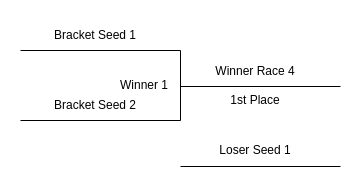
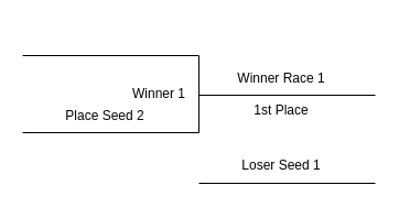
  <mxCell id="0" />
  <mxCell id="1" parent="0" />
  <mxCell id="2" value="" style="group" vertex="1" connectable="0" parent="1"><mxGeometry x="20" y="50" width="320" height="70" as="geometry" /></mxCell>
  <mxCell id="3" value="" style="endArrow=none;html=1;rounded=0;" edge="1" parent="2"><mxGeometry width="50" height="50" relative="1" as="geometry"><mxPoint as="sourcePoint" /><mxPoint x="160" as="targetPoint" /></mxGeometry></mxCell>
  <mxCell id="4" value="" style="endArrow=none;html=1;rounded=0;" edge="1" parent="2"><mxGeometry width="50" height="50" relative="1" as="geometry"><mxPoint y="70" as="sourcePoint" /><mxPoint x="160" y="70" as="targetPoint" /></mxGeometry></mxCell>
  <mxCell id="5" value="" style="endArrow=none;html=1;rounded=0;" edge="1" parent="2"><mxGeometry width="50" height="50" relative="1" as="geometry"><mxPoint x="160" y="70" as="sourcePoint" /><mxPoint x="160" as="targetPoint" /></mxGeometry></mxCell>
  <mxCell id="6" value="Winner 1" style="text;html=1;align=right;verticalAlign=middle;whiteSpace=wrap;rounded=0;" vertex="1" parent="2"><mxGeometry x="60" y="20" width="90" height="30" as="geometry" /></mxCell>
  <mxCell id="7" value="" style="endArrow=none;html=1;rounded=0;" edge="1" parent="2"><mxGeometry width="50" height="50" relative="1" as="geometry"><mxPoint x="160" y="36" as="sourcePoint" /><mxPoint x="320" y="36" as="targetPoint" /></mxGeometry></mxCell>
  <mxCell id="8" value="" style="endArrow=none;html=1;rounded=0;" edge="1" parent="1"><mxGeometry width="50" height="50" relative="1" as="geometry"><mxPoint x="180" y="166" as="sourcePoint" /><mxPoint x="340" y="166" as="targetPoint" /></mxGeometry></mxCell>
  <mxCell id="9" value="Loser Seed 1" style="text;html=1;align=center;verticalAlign=middle;whiteSpace=wrap;rounded=0;" vertex="1" parent="1"><mxGeometry x="210" y="135" width="90" height="30" as="geometry" /></mxCell>
- <mxCell id="10" value="Winner Race 4" style="text;html=1;align=center;verticalAlign=middle;whiteSpace=wrap;rounded=0;" vertex="1" parent="1"><mxGeometry x="210" y="56" width="90" height="30" as="geometry" /></mxCell>
- <mxCell id="11" value="Bracket Seed 1" style="text;html=1;align=center;verticalAlign=middle;whiteSpace=wrap;rounded=0;" vertex="1" parent="1"><mxGeometry x="50" y="20" width="90" height="30" as="geometry" /></mxCell>
- <mxCell id="12" value="Bracket Seed 2" style="text;html=1;align=center;verticalAlign=middle;whiteSpace=wrap;rounded=0;" vertex="1" parent="1"><mxGeometry x="50" y="90" width="90" height="30" as="geometry" /></mxCell>
+ <mxCell id="10" value="Winner Race 1" style="text;html=1;align=center;verticalAlign=middle;whiteSpace=wrap;rounded=0;" vertex="1" parent="1"><mxGeometry x="210" y="56" width="90" height="30" as="geometry" /></mxCell>
+ <mxCell id="12" value="Place Seed 2" style="text;html=1;align=center;verticalAlign=middle;whiteSpace=wrap;rounded=0;" vertex="1" parent="1"><mxGeometry x="50" y="90" width="90" height="30" as="geometry" /></mxCell>
  <mxCell id="13" value="1st Place" style="text;html=1;align=center;verticalAlign=middle;whiteSpace=wrap;rounded=0;" vertex="1" parent="1"><mxGeometry x="210" y="85" width="90" height="30" as="geometry" /></mxCell>
